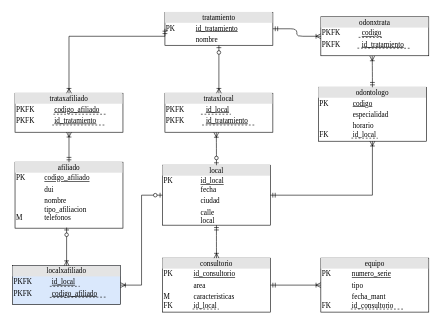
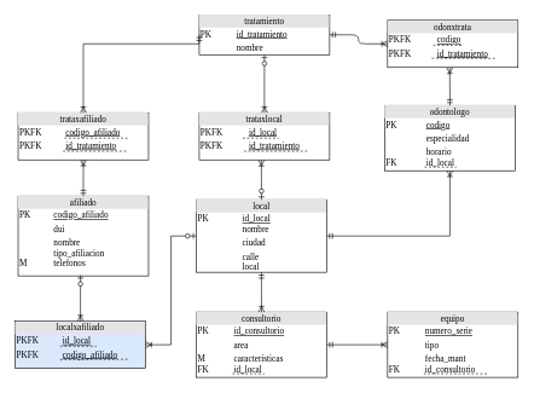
  <mxCell id="0" />
  <mxCell id="1" parent="0" />
  <mxCell id="2" value="&lt;div style=&quot;text-align: center ; box-sizing: border-box ; width: 100% ; background: rgb(228 , 228 , 228) ; padding: 2px&quot;&gt;odontologo&lt;/div&gt;&lt;table style=&quot;width: 100% ; font-size: 1em&quot; cellpadding=&quot;2&quot; cellspacing=&quot;0&quot;&gt;&lt;tbody&gt;&lt;tr&gt;&lt;td&gt;PK&amp;nbsp; &amp;nbsp;&lt;/td&gt;&lt;td&gt;&lt;u&gt;codigo&lt;/u&gt;&lt;/td&gt;&lt;/tr&gt;&lt;tr&gt;&lt;td&gt;&lt;br&gt;&lt;/td&gt;&lt;td&gt;especialidad&lt;/td&gt;&lt;/tr&gt;&lt;tr&gt;&lt;td&gt;&lt;br&gt;FK&lt;/td&gt;&lt;td&gt;horario&lt;br&gt;id_local&lt;/td&gt;&lt;/tr&gt;&lt;/tbody&gt;&lt;/table&gt;" style="verticalAlign=top;align=left;overflow=fill;html=1;rounded=0;shadow=0;comic=0;labelBackgroundColor=none;strokeColor=#000000;strokeWidth=1;fillColor=#ffffff;fontFamily=Verdana;fontSize=12;fontColor=#000000;" parent="1" vertex="1"><mxGeometry x="530" y="145" width="180" height="90" as="geometry" /></mxCell>
  <mxCell id="3" value="&lt;div style=&quot;text-align: center ; box-sizing: border-box ; width: 100% ; background: rgb(228 , 228 , 228) ; padding: 2px&quot;&gt;consultorio&lt;/div&gt;&lt;table style=&quot;width: 100% ; font-size: 1em&quot; cellpadding=&quot;2&quot; cellspacing=&quot;0&quot;&gt;&lt;tbody&gt;&lt;tr&gt;&lt;td&gt;PK&amp;nbsp; &amp;nbsp;&lt;/td&gt;&lt;td&gt;&lt;u&gt;id_consultorio&lt;/u&gt;&lt;/td&gt;&lt;/tr&gt;&lt;tr&gt;&lt;td&gt;&lt;br&gt;&lt;/td&gt;&lt;td&gt;area&lt;/td&gt;&lt;/tr&gt;&lt;tr&gt;&lt;td&gt;M&lt;br&gt;FK&lt;br&gt;&lt;br&gt;&lt;/td&gt;&lt;td&gt;caracteristicas&lt;br&gt;id_local&lt;br&gt;&lt;br&gt;&lt;/td&gt;&lt;/tr&gt;&lt;/tbody&gt;&lt;/table&gt;" style="verticalAlign=top;align=left;overflow=fill;html=1;rounded=0;shadow=0;comic=0;labelBackgroundColor=none;strokeColor=#000000;strokeWidth=1;fillColor=#ffffff;fontFamily=Verdana;fontSize=12;fontColor=#000000;" parent="1" vertex="1"><mxGeometry x="270" y="430" width="180" height="90" as="geometry" /></mxCell>
  <mxCell id="4" value="&lt;div style=&quot;text-align: center ; box-sizing: border-box ; width: 100% ; background: rgb(228 , 228 , 228) ; padding: 2px&quot;&gt;equipo&lt;/div&gt;&lt;table style=&quot;width: 100% ; font-size: 1em&quot; cellpadding=&quot;2&quot; cellspacing=&quot;0&quot;&gt;&lt;tbody&gt;&lt;tr&gt;&lt;td&gt;PK&amp;nbsp; &amp;nbsp;&lt;/td&gt;&lt;td&gt;&lt;u&gt;numero_serie&lt;/u&gt;&lt;/td&gt;&lt;/tr&gt;&lt;tr&gt;&lt;td&gt;&lt;br&gt;&lt;/td&gt;&lt;td&gt;tipo&lt;/td&gt;&lt;/tr&gt;&lt;tr&gt;&lt;td&gt;&lt;br&gt;FK&lt;br&gt;&lt;br&gt;&lt;/td&gt;&lt;td&gt;fecha_mant&lt;br&gt;id_consultorio&lt;br&gt;&lt;br&gt;&lt;/td&gt;&lt;/tr&gt;&lt;/tbody&gt;&lt;/table&gt;" style="verticalAlign=top;align=left;overflow=fill;html=1;rounded=0;shadow=0;comic=0;labelBackgroundColor=none;strokeColor=#000000;strokeWidth=1;fillColor=#ffffff;fontFamily=Verdana;fontSize=12;fontColor=#000000;" parent="1" vertex="1"><mxGeometry x="534" y="430" width="180" height="90" as="geometry" /></mxCell>
  <mxCell id="5" value="&lt;div style=&quot;text-align: center ; box-sizing: border-box ; width: 100% ; background: rgb(228 , 228 , 228) ; padding: 2px&quot;&gt;tratamiento&lt;/div&gt;&lt;table style=&quot;width: 100% ; font-size: 1em&quot; cellpadding=&quot;2&quot; cellspacing=&quot;0&quot;&gt;&lt;tbody&gt;&lt;tr&gt;&lt;td&gt;PK&amp;nbsp; &amp;nbsp;&lt;/td&gt;&lt;td&gt;&lt;u&gt;id_tratamiento&lt;/u&gt;&lt;/td&gt;&lt;/tr&gt;&lt;tr&gt;&lt;td&gt;&lt;br&gt;&lt;/td&gt;&lt;td&gt;nombre&lt;/td&gt;&lt;/tr&gt;&lt;tr&gt;&lt;td&gt;&lt;br&gt;&lt;/td&gt;&lt;td&gt;costo&lt;br&gt;&lt;/td&gt;&lt;/tr&gt;&lt;/tbody&gt;&lt;/table&gt;" style="verticalAlign=top;align=left;overflow=fill;html=1;rounded=0;shadow=0;comic=0;labelBackgroundColor=none;strokeColor=#000000;strokeWidth=1;fillColor=#ffffff;fontFamily=Verdana;fontSize=12;fontColor=#000000;" parent="1" vertex="1"><mxGeometry x="274" y="20" width="180" height="55" as="geometry" /></mxCell>
- <mxCell id="6" value="&lt;div style=&quot;text-align: center ; box-sizing: border-box ; width: 100% ; background: rgb(228 , 228 , 228) ; padding: 2px&quot;&gt;local&lt;/div&gt;&lt;table style=&quot;width: 100% ; font-size: 1em&quot; cellpadding=&quot;2&quot; cellspacing=&quot;0&quot;&gt;&lt;tbody&gt;&lt;tr&gt;&lt;td&gt;PK&amp;nbsp; &lt;br&gt;&amp;nbsp;&lt;/td&gt;&lt;td&gt;&lt;u&gt;id_local&lt;/u&gt;&lt;br&gt;fecha&lt;/td&gt;&lt;/tr&gt;&lt;tr&gt;&lt;td&gt;&lt;br&gt;&lt;/td&gt;&lt;td&gt;ciudad&lt;/td&gt;&lt;/tr&gt;&lt;tr&gt;&lt;td&gt;&lt;br&gt;&lt;br&gt;&lt;br&gt;&lt;/td&gt;&lt;td&gt;calle&lt;br&gt;local&lt;br&gt;&lt;br&gt;&lt;/td&gt;&lt;/tr&gt;&lt;/tbody&gt;&lt;/table&gt;" style="verticalAlign=top;align=left;overflow=fill;html=1;rounded=0;shadow=0;comic=0;labelBackgroundColor=none;strokeColor=#000000;strokeWidth=1;fillColor=#ffffff;fontFamily=Verdana;fontSize=12;fontColor=#000000;" parent="1" vertex="1"><mxGeometry x="269.897" y="275" width="180" height="100" as="geometry" /></mxCell>
+ <mxCell id="6" value="&lt;div style=&quot;text-align: center ; box-sizing: border-box ; width: 100% ; background: rgb(228 , 228 , 228) ; padding: 2px&quot;&gt;local&lt;/div&gt;&lt;table style=&quot;width: 100% ; font-size: 1em&quot; cellpadding=&quot;2&quot; cellspacing=&quot;0&quot;&gt;&lt;tbody&gt;&lt;tr&gt;&lt;td&gt;PK&amp;nbsp; &lt;br&gt;&amp;nbsp;&lt;/td&gt;&lt;td&gt;&lt;u&gt;id_local&lt;/u&gt;&lt;br&gt;nombre&lt;/td&gt;&lt;/tr&gt;&lt;tr&gt;&lt;td&gt;&lt;br&gt;&lt;/td&gt;&lt;td&gt;ciudad&lt;/td&gt;&lt;/tr&gt;&lt;tr&gt;&lt;td&gt;&lt;br&gt;&lt;br&gt;&lt;br&gt;&lt;/td&gt;&lt;td&gt;calle&lt;br&gt;local&lt;br&gt;&lt;br&gt;&lt;/td&gt;&lt;/tr&gt;&lt;/tbody&gt;&lt;/table&gt;" style="verticalAlign=top;align=left;overflow=fill;html=1;rounded=0;shadow=0;comic=0;labelBackgroundColor=none;strokeColor=#000000;strokeWidth=1;fillColor=#ffffff;fontFamily=Verdana;fontSize=12;fontColor=#000000;" parent="1" vertex="1"><mxGeometry x="269.897" y="275" width="180" height="100" as="geometry" /></mxCell>
  <mxCell id="7" value="&lt;div style=&quot;text-align: center ; box-sizing: border-box ; width: 100% ; background: rgb(228 , 228 , 228) ; padding: 2px&quot;&gt;afiliado&lt;/div&gt;&lt;table style=&quot;width: 100% ; font-size: 1em&quot; cellpadding=&quot;2&quot; cellspacing=&quot;0&quot;&gt;&lt;tbody&gt;&lt;tr&gt;&lt;td&gt;PK&amp;nbsp; &amp;nbsp;&lt;/td&gt;&lt;td&gt;&lt;u&gt;codigo_afiliado&lt;/u&gt;&lt;/td&gt;&lt;/tr&gt;&lt;tr&gt;&lt;td&gt;&lt;br&gt;&lt;/td&gt;&lt;td&gt;dui&lt;/td&gt;&lt;/tr&gt;&lt;tr&gt;&lt;td&gt;&lt;br&gt;M&lt;/td&gt;&lt;td&gt;nombre&lt;br&gt;tipo_afiliacion&lt;br&gt;telefonos&lt;br&gt;&lt;br&gt;&lt;/td&gt;&lt;/tr&gt;&lt;/tbody&gt;&lt;/table&gt;" style="verticalAlign=top;align=left;overflow=fill;html=1;rounded=0;shadow=0;comic=0;labelBackgroundColor=none;strokeColor=#000000;strokeWidth=1;fillColor=#ffffff;fontFamily=Verdana;fontSize=12;fontColor=#000000;" parent="1" vertex="1"><mxGeometry x="24" y="270" width="180" height="110" as="geometry" /></mxCell>
  <mxCell id="8" value="&lt;div style=&quot;text-align: center ; box-sizing: border-box ; width: 100% ; background: rgb(228 , 228 , 228) ; padding: 2px&quot;&gt;odonxtrata&lt;/div&gt;&lt;table style=&quot;width: 100% ; font-size: 1em&quot; cellpadding=&quot;2&quot; cellspacing=&quot;0&quot;&gt;&lt;tbody&gt;&lt;tr&gt;&lt;td&gt;PKFK&amp;nbsp; &amp;nbsp;&lt;/td&gt;&lt;td&gt;&lt;u&gt;codigo&lt;/u&gt;&lt;/td&gt;&lt;/tr&gt;&lt;tr&gt;&lt;td&gt;PKFK&lt;/td&gt;&lt;td&gt;&lt;u&gt;id_tratamiento&lt;/u&gt;&lt;/td&gt;&lt;/tr&gt;&lt;tr&gt;&lt;td&gt;&lt;br&gt;&lt;/td&gt;&lt;td&gt;&lt;br&gt;&lt;/td&gt;&lt;/tr&gt;&lt;/tbody&gt;&lt;/table&gt;" style="verticalAlign=top;align=left;overflow=fill;html=1;rounded=0;shadow=0;comic=0;labelBackgroundColor=none;strokeColor=#000000;strokeWidth=1;fillColor=#ffffff;fontFamily=Verdana;fontSize=12;fontColor=#000000;" parent="1" vertex="1"><mxGeometry x="534" y="27.5" width="180" height="65" as="geometry" /></mxCell>
  <mxCell id="9" value="&lt;div style=&quot;text-align: center ; box-sizing: border-box ; width: 100% ; background: rgb(228 , 228 , 228) ; padding: 2px&quot;&gt;trataxafiliado&lt;/div&gt;&lt;table style=&quot;width: 100% ; font-size: 1em&quot; cellpadding=&quot;2&quot; cellspacing=&quot;0&quot;&gt;&lt;tbody&gt;&lt;tr&gt;&lt;td&gt;PKFK&amp;nbsp; &amp;nbsp;&lt;/td&gt;&lt;td&gt;&lt;u&gt;codigo_afiliado&lt;/u&gt;&lt;/td&gt;&lt;/tr&gt;&lt;tr&gt;&lt;td&gt;PKFK&lt;/td&gt;&lt;td&gt;&lt;u&gt;id_tratamiento&lt;/u&gt;&lt;/td&gt;&lt;/tr&gt;&lt;tr&gt;&lt;td&gt;&lt;br&gt;&lt;/td&gt;&lt;td&gt;&lt;br&gt;&lt;/td&gt;&lt;/tr&gt;&lt;/tbody&gt;&lt;/table&gt;" style="verticalAlign=top;align=left;overflow=fill;html=1;rounded=0;shadow=0;comic=0;labelBackgroundColor=none;strokeColor=#000000;strokeWidth=1;fillColor=#ffffff;fontFamily=Verdana;fontSize=12;fontColor=#000000;" parent="1" vertex="1"><mxGeometry x="24" y="155" width="180" height="65" as="geometry" /></mxCell>
  <mxCell id="10" value="&lt;div style=&quot;text-align: center ; box-sizing: border-box ; width: 100% ; background: rgb(228 , 228 , 228) ; padding: 2px&quot;&gt;localxafiliado&lt;/div&gt;&lt;table style=&quot;width: 100% ; font-size: 1em&quot; cellpadding=&quot;2&quot; cellspacing=&quot;0&quot;&gt;&lt;tbody&gt;&lt;tr&gt;&lt;td&gt;PKFK&amp;nbsp; &amp;nbsp;&lt;/td&gt;&lt;td&gt;&lt;u&gt;id_local&lt;/u&gt;&lt;/td&gt;&lt;/tr&gt;&lt;tr&gt;&lt;td&gt;PKFK&lt;/td&gt;&lt;td&gt;&lt;u&gt;codigo_afiliado&lt;/u&gt;&lt;/td&gt;&lt;/tr&gt;&lt;tr&gt;&lt;td&gt;&lt;br&gt;&lt;/td&gt;&lt;td&gt;&lt;br&gt;&lt;/td&gt;&lt;/tr&gt;&lt;/tbody&gt;&lt;/table&gt;" style="verticalAlign=top;align=left;overflow=fill;html=1;rounded=0;shadow=0;comic=0;labelBackgroundColor=none;strokeColor=#000000;strokeWidth=1;fillColor=#dae8fc;fontFamily=Verdana;fontSize=12;fontColor=#000000;" parent="1" vertex="1"><mxGeometry x="20" y="442.5" width="180" height="65" as="geometry" /></mxCell>
  <mxCell id="11" value="&lt;div style=&quot;text-align: center ; box-sizing: border-box ; width: 100% ; background: rgb(228 , 228 , 228) ; padding: 2px&quot;&gt;trataxlocal&lt;/div&gt;&lt;table style=&quot;width: 100% ; font-size: 1em&quot; cellpadding=&quot;2&quot; cellspacing=&quot;0&quot;&gt;&lt;tbody&gt;&lt;tr&gt;&lt;td&gt;PKFK&amp;nbsp; &amp;nbsp;&lt;/td&gt;&lt;td&gt;&lt;u&gt;id_local&lt;/u&gt;&lt;/td&gt;&lt;/tr&gt;&lt;tr&gt;&lt;td&gt;PKFK&lt;/td&gt;&lt;td&gt;&lt;u&gt;id_tratamiento&lt;/u&gt;&lt;/td&gt;&lt;/tr&gt;&lt;tr&gt;&lt;td&gt;&lt;br&gt;&lt;/td&gt;&lt;td&gt;&lt;br&gt;&lt;/td&gt;&lt;/tr&gt;&lt;/tbody&gt;&lt;/table&gt;" style="verticalAlign=top;align=left;overflow=fill;html=1;rounded=0;shadow=0;comic=0;labelBackgroundColor=none;strokeColor=#000000;strokeWidth=1;fillColor=#ffffff;fontFamily=Verdana;fontSize=12;fontColor=#000000;" parent="1" vertex="1"><mxGeometry x="274" y="155" width="180" height="65" as="geometry" /></mxCell>
  <mxCell id="12" value="" style="edgeStyle=orthogonalEdgeStyle;html=1;endArrow=ERoneToMany;startArrow=ERmandOne;labelBackgroundColor=none;fontFamily=Verdana;fontSize=12;align=left;exitX=0.5;exitY=0;entryX=0.476;entryY=1.005;exitDx=0;exitDy=0;entryDx=0;entryDy=0;startFill=0;entryPerimeter=0;" parent="1" source="2" target="8" edge="1"><mxGeometry width="100" height="100" relative="1" as="geometry"><mxPoint x="-136.333" y="104.833" as="sourcePoint" /><mxPoint x="-136.333" y="164.833" as="targetPoint" /></mxGeometry></mxCell>
  <mxCell id="13" value="" style="edgeStyle=orthogonalEdgeStyle;html=1;endArrow=ERoneToMany;startArrow=ERmandOne;labelBackgroundColor=none;fontFamily=Verdana;fontSize=12;align=left;exitX=1;exitY=0.5;exitDx=0;exitDy=0;startFill=0;entryX=0;entryY=0.5;entryDx=0;entryDy=0;" parent="1" source="5" target="8" edge="1"><mxGeometry width="100" height="100" relative="1" as="geometry"><mxPoint x="-35.759" y="69.69" as="sourcePoint" /><mxPoint x="204" y="60" as="targetPoint" /></mxGeometry></mxCell>
  <mxCell id="14" value="" style="edgeStyle=orthogonalEdgeStyle;html=1;endArrow=ERoneToMany;startArrow=ERzeroToOne;labelBackgroundColor=none;fontFamily=Verdana;fontSize=12;align=left;exitX=0.5;exitY=1;exitDx=0;exitDy=0;startFill=1;entryX=0.5;entryY=0;entryDx=0;entryDy=0;" parent="1" source="5" target="11" edge="1"><mxGeometry width="100" height="100" relative="1" as="geometry"><mxPoint x="284.241" y="69.69" as="sourcePoint" /><mxPoint x="214" y="70" as="targetPoint" /></mxGeometry></mxCell>
  <mxCell id="15" value="" style="edgeStyle=orthogonalEdgeStyle;html=1;endArrow=ERoneToMany;startArrow=ERzeroToOne;labelBackgroundColor=none;fontFamily=Verdana;fontSize=12;align=left;exitX=0.5;exitY=0;exitDx=0;exitDy=0;startFill=1;entryX=0.476;entryY=1.006;entryDx=0;entryDy=0;entryPerimeter=0;" parent="1" source="6" target="11" edge="1"><mxGeometry width="100" height="100" relative="1" as="geometry"><mxPoint x="373.897" y="109.69" as="sourcePoint" /><mxPoint x="373.897" y="164.862" as="targetPoint" /></mxGeometry></mxCell>
  <mxCell id="16" value="" style="edgeStyle=orthogonalEdgeStyle;html=1;endArrow=ERoneToMany;startArrow=ERmandOne;labelBackgroundColor=none;fontFamily=Verdana;fontSize=12;align=left;exitX=0;exitY=0.5;exitDx=0;exitDy=0;startFill=0;entryX=0.5;entryY=0;entryDx=0;entryDy=0;rounded=0;" parent="1" source="5" target="9" edge="1"><mxGeometry width="100" height="100" relative="1" as="geometry"><mxPoint x="284.241" y="69.69" as="sourcePoint" /><mxPoint x="214" y="70" as="targetPoint" /><Array as="points"><mxPoint x="114" y="60" /></Array></mxGeometry></mxCell>
  <mxCell id="17" value="" style="edgeStyle=orthogonalEdgeStyle;html=1;endArrow=ERoneToMany;startArrow=ERmandOne;labelBackgroundColor=none;fontFamily=Verdana;fontSize=12;align=left;exitX=0.5;exitY=0;exitDx=0;exitDy=0;startFill=0;entryX=0.5;entryY=1;entryDx=0;entryDy=0;rounded=0;" parent="1" source="7" target="9" edge="1"><mxGeometry width="100" height="100" relative="1" as="geometry"><mxPoint x="284.241" y="94.517" as="sourcePoint" /><mxPoint x="124.241" y="164.862" as="targetPoint" /><Array as="points"><mxPoint x="114" y="225" /><mxPoint x="114" y="225" /></Array></mxGeometry></mxCell>
  <mxCell id="18" value="" style="edgeStyle=orthogonalEdgeStyle;html=1;endArrow=ERoneToMany;startArrow=ERzeroToOne;labelBackgroundColor=none;fontFamily=Verdana;fontSize=12;align=left;exitX=0;exitY=0.5;exitDx=0;exitDy=0;startFill=1;entryX=1;entryY=0.5;entryDx=0;entryDy=0;rounded=0;" parent="1" source="6" target="10" edge="1"><mxGeometry width="100" height="100" relative="1" as="geometry"><mxPoint x="373.897" y="109.69" as="sourcePoint" /><mxPoint x="373.897" y="164.862" as="targetPoint" /></mxGeometry></mxCell>
  <mxCell id="19" value="" style="edgeStyle=orthogonalEdgeStyle;html=1;endArrow=ERoneToMany;startArrow=ERzeroToOne;labelBackgroundColor=none;fontFamily=Verdana;fontSize=12;align=left;exitX=0.478;exitY=0.991;exitDx=0;exitDy=0;startFill=1;entryX=0.5;entryY=0;entryDx=0;entryDy=0;exitPerimeter=0;" parent="1" source="7" target="10" edge="1"><mxGeometry width="100" height="100" relative="1" as="geometry"><mxPoint x="280.103" y="335.207" as="sourcePoint" /><mxPoint x="24" y="325" as="targetPoint" /></mxGeometry></mxCell>
  <mxCell id="20" value="" style="edgeStyle=orthogonalEdgeStyle;html=1;endArrow=ERoneToMany;startArrow=ERmandOne;labelBackgroundColor=none;fontFamily=Verdana;fontSize=12;align=left;startFill=0;entryX=0;entryY=0.5;entryDx=0;entryDy=0;" parent="1" source="3" target="4" edge="1"><mxGeometry width="100" height="100" relative="1" as="geometry"><mxPoint x="284.241" y="69.69" as="sourcePoint" /><mxPoint x="214" y="395" as="targetPoint" /></mxGeometry></mxCell>
  <mxCell id="21" value="" style="edgeStyle=orthogonalEdgeStyle;html=1;endArrow=ERoneToMany;startArrow=ERmandOne;labelBackgroundColor=none;fontFamily=Verdana;fontSize=12;align=left;exitX=0.5;exitY=1;exitDx=0;exitDy=0;startFill=0;entryX=0.5;entryY=0;entryDx=0;entryDy=0;" parent="1" source="6" target="3" edge="1"><mxGeometry width="100" height="100" relative="1" as="geometry"><mxPoint x="280.793" y="484.862" as="sourcePoint" /><mxPoint x="213.897" y="484.862" as="targetPoint" /></mxGeometry></mxCell>
  <mxCell id="22" value="" style="edgeStyle=orthogonalEdgeStyle;html=1;endArrow=ERoneToMany;startArrow=ERmandOne;labelBackgroundColor=none;fontFamily=Verdana;fontSize=12;align=left;exitX=1;exitY=0.5;entryX=0.5;entryY=1;exitDx=0;exitDy=0;entryDx=0;entryDy=0;startFill=0;rounded=0;" parent="1" source="6" target="2" edge="1"><mxGeometry width="100" height="100" relative="1" as="geometry"><mxPoint x="629.759" y="155.207" as="sourcePoint" /><mxPoint x="629.759" y="102.793" as="targetPoint" /></mxGeometry></mxCell>
  <mxCell id="23" value="" style="endArrow=none;dashed=1;html=1;" edge="1" parent="1"><mxGeometry width="50" height="50" relative="1" as="geometry"><mxPoint x="320" y="514.8" as="sourcePoint" /><mxPoint x="364" y="515" as="targetPoint" /></mxGeometry></mxCell>
  <mxCell id="24" value="" style="endArrow=none;dashed=1;html=1;" edge="1" parent="1"><mxGeometry width="50" height="50" relative="1" as="geometry"><mxPoint x="88" y="190" as="sourcePoint" /><mxPoint x="178" y="190" as="targetPoint" /></mxGeometry></mxCell>
  <mxCell id="25" value="" style="endArrow=none;dashed=1;html=1;" edge="1" parent="1"><mxGeometry width="50" height="50" relative="1" as="geometry"><mxPoint x="86" y="208" as="sourcePoint" /><mxPoint x="176" y="208" as="targetPoint" /></mxGeometry></mxCell>
  <mxCell id="26" value="" style="endArrow=none;dashed=1;html=1;" edge="1" parent="1"><mxGeometry width="50" height="50" relative="1" as="geometry"><mxPoint x="336" y="208" as="sourcePoint" /><mxPoint x="426" y="208" as="targetPoint" /></mxGeometry></mxCell>
  <mxCell id="27" value="" style="endArrow=none;dashed=1;html=1;" edge="1" parent="1"><mxGeometry width="50" height="50" relative="1" as="geometry"><mxPoint x="334" y="190" as="sourcePoint" /><mxPoint x="384" y="190" as="targetPoint" /></mxGeometry></mxCell>
  <mxCell id="28" value="" style="endArrow=none;dashed=1;html=1;" edge="1" parent="1"><mxGeometry width="50" height="50" relative="1" as="geometry"><mxPoint x="82" y="477" as="sourcePoint" /><mxPoint x="132" y="477" as="targetPoint" /></mxGeometry></mxCell>
  <mxCell id="29" value="" style="endArrow=none;dashed=1;html=1;" edge="1" parent="1"><mxGeometry width="50" height="50" relative="1" as="geometry"><mxPoint x="82" y="495.5" as="sourcePoint" /><mxPoint x="177" y="495" as="targetPoint" /></mxGeometry></mxCell>
  <mxCell id="30" value="" style="endArrow=none;dashed=1;html=1;" edge="1" parent="1"><mxGeometry width="50" height="50" relative="1" as="geometry"><mxPoint x="597" y="61.8" as="sourcePoint" /><mxPoint x="637" y="62" as="targetPoint" /></mxGeometry></mxCell>
  <mxCell id="31" value="" style="endArrow=none;dashed=1;html=1;" edge="1" parent="1"><mxGeometry width="50" height="50" relative="1" as="geometry"><mxPoint x="584" y="514.8" as="sourcePoint" /><mxPoint x="673" y="515" as="targetPoint" /></mxGeometry></mxCell>
  <mxCell id="32" value="" style="endArrow=none;dashed=1;html=1;" edge="1" parent="1"><mxGeometry width="50" height="50" relative="1" as="geometry"><mxPoint x="585" y="229.8" as="sourcePoint" /><mxPoint x="629" y="230" as="targetPoint" /></mxGeometry></mxCell>
  <mxCell id="33" value="" style="endArrow=none;dashed=1;html=1;" edge="1" parent="1"><mxGeometry width="50" height="50" relative="1" as="geometry"><mxPoint x="595" y="79.8" as="sourcePoint" /><mxPoint x="685" y="80" as="targetPoint" /></mxGeometry></mxCell>
